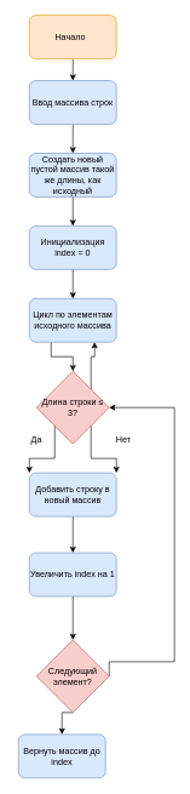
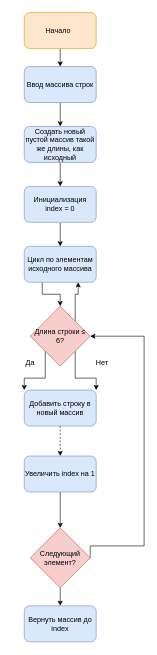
  <mxCell id="0" />
  <mxCell id="1" parent="0" />
  <mxCell id="2" style="edgeStyle=orthogonalEdgeStyle;rounded=0;orthogonalLoop=1;jettySize=auto;html=1;exitX=0.5;exitY=1;exitDx=0;exitDy=0;entryX=0.5;entryY=0;entryDx=0;entryDy=0;" edge="1" parent="1" source="3" target="5"><mxGeometry relative="1" as="geometry" /></mxCell>
  <mxCell id="3" value="&amp;nbsp; &amp;nbsp; &amp;nbsp; &amp;nbsp; &amp;nbsp; Начало&amp;nbsp; &amp;nbsp; &amp;nbsp; &amp;nbsp; &amp;nbsp; &amp;nbsp;&amp;nbsp;" style="rounded=1;whiteSpace=wrap;html=1;fillColor=#ffe6cc;strokeColor=#d79b00;" vertex="1" parent="1"><mxGeometry x="40" y="20" width="120" height="60" as="geometry" /></mxCell>
  <mxCell id="4" style="edgeStyle=orthogonalEdgeStyle;rounded=0;orthogonalLoop=1;jettySize=auto;html=1;exitX=0.5;exitY=1;exitDx=0;exitDy=0;" edge="1" parent="1" source="5"><mxGeometry relative="1" as="geometry"><mxPoint x="100" y="210" as="targetPoint" /></mxGeometry></mxCell>
  <mxCell id="5" value="Ввод массива строк" style="rounded=1;whiteSpace=wrap;html=1;fillColor=#dae8fc;strokeColor=#6c8ebf;" vertex="1" parent="1"><mxGeometry x="40" y="110" width="120" height="60" as="geometry" /></mxCell>
  <mxCell id="6" style="edgeStyle=orthogonalEdgeStyle;rounded=0;orthogonalLoop=1;jettySize=auto;html=1;" edge="1" parent="1" source="7" target="9"><mxGeometry relative="1" as="geometry"><mxPoint x="100" y="310" as="targetPoint" /></mxGeometry></mxCell>
  <mxCell id="7" value="Создать новый пустой массив такой же длины, как исходный" style="rounded=1;whiteSpace=wrap;html=1;fillColor=#dae8fc;strokeColor=#6c8ebf;" vertex="1" parent="1"><mxGeometry x="40" y="210" width="120" height="60" as="geometry" /></mxCell>
  <mxCell id="8" style="edgeStyle=orthogonalEdgeStyle;rounded=0;orthogonalLoop=1;jettySize=auto;html=1;" edge="1" parent="1" source="9" target="11"><mxGeometry relative="1" as="geometry"><mxPoint x="100" y="400" as="targetPoint" /></mxGeometry></mxCell>
  <mxCell id="9" value="Инициализация index = 0" style="rounded=1;whiteSpace=wrap;html=1;fillColor=#dae8fc;strokeColor=#6c8ebf;" vertex="1" parent="1"><mxGeometry x="40" y="310" width="120" height="60" as="geometry" /></mxCell>
  <mxCell id="10" style="edgeStyle=orthogonalEdgeStyle;rounded=0;orthogonalLoop=1;jettySize=auto;html=1;exitX=0.25;exitY=1;exitDx=0;exitDy=0;" edge="1" parent="1" source="11" target="15"><mxGeometry relative="1" as="geometry" /></mxCell>
  <mxCell id="11" value="Цикл по элементам исходного массива" style="rounded=1;whiteSpace=wrap;html=1;fillColor=#dae8fc;strokeColor=#6c8ebf;" vertex="1" parent="1"><mxGeometry x="40" y="410" width="120" height="60" as="geometry" /></mxCell>
  <mxCell id="12" style="edgeStyle=orthogonalEdgeStyle;rounded=0;orthogonalLoop=1;jettySize=auto;html=1;exitX=1;exitY=0;exitDx=0;exitDy=0;entryX=0.75;entryY=1;entryDx=0;entryDy=0;" edge="1" parent="1" source="15" target="11"><mxGeometry relative="1" as="geometry" /></mxCell>
  <mxCell id="13" style="edgeStyle=orthogonalEdgeStyle;rounded=0;orthogonalLoop=1;jettySize=auto;html=1;exitX=1;exitY=1;exitDx=0;exitDy=0;entryX=1;entryY=0;entryDx=0;entryDy=0;" edge="1" parent="1" source="15" target="17"><mxGeometry relative="1" as="geometry" /></mxCell>
  <mxCell id="14" style="edgeStyle=orthogonalEdgeStyle;rounded=0;orthogonalLoop=1;jettySize=auto;html=1;exitX=0;exitY=1;exitDx=0;exitDy=0;entryX=0;entryY=0;entryDx=0;entryDy=0;" edge="1" parent="1" source="15" target="17"><mxGeometry relative="1" as="geometry" /></mxCell>
- <mxCell id="15" value="Длина строки ≤ 3?" style="rhombus;whiteSpace=wrap;html=1;fillColor=#f8cecc;strokeColor=#b85450;" vertex="1" parent="1"><mxGeometry x="50" y="510" width="100" height="100" as="geometry" /></mxCell>
- <mxCell id="16" style="edgeStyle=orthogonalEdgeStyle;rounded=0;orthogonalLoop=1;jettySize=auto;html=1;exitX=0.5;exitY=1;exitDx=0;exitDy=0;" edge="1" parent="1" source="17" target="21"><mxGeometry relative="1" as="geometry" /></mxCell>
+ <mxCell id="15" value="Длина строки ≤ 6?" style="rhombus;whiteSpace=wrap;html=1;fillColor=#f8cecc;strokeColor=#b85450;" vertex="1" parent="1"><mxGeometry x="50" y="510" width="100" height="100" as="geometry" /></mxCell>
+ <mxCell id="16" style="edgeStyle=orthogonalEdgeStyle;rounded=0;orthogonalLoop=1;jettySize=auto;html=1;exitX=0.5;exitY=1;exitDx=0;exitDy=0;dashed=1;" edge="1" parent="1" source="17" target="21"><mxGeometry relative="1" as="geometry" /></mxCell>
  <mxCell id="17" value="Добавить строку в новый массив" style="rounded=1;whiteSpace=wrap;html=1;fillColor=#dae8fc;strokeColor=#6c8ebf;" vertex="1" parent="1"><mxGeometry x="40" y="650" width="120" height="60" as="geometry" /></mxCell>
  <mxCell id="18" value="Да" style="text;html=1;align=center;verticalAlign=middle;whiteSpace=wrap;rounded=0;" vertex="1" parent="1"><mxGeometry x="20" y="590" width="60" height="30" as="geometry" /></mxCell>
  <mxCell id="19" value="Нет" style="text;html=1;align=center;verticalAlign=middle;whiteSpace=wrap;rounded=0;" vertex="1" parent="1"><mxGeometry x="140" y="590" width="60" height="30" as="geometry" /></mxCell>
  <mxCell id="20" style="edgeStyle=orthogonalEdgeStyle;rounded=0;orthogonalLoop=1;jettySize=auto;html=1;exitX=0.5;exitY=1;exitDx=0;exitDy=0;entryX=0.5;entryY=0;entryDx=0;entryDy=0;" edge="1" parent="1" source="21" target="24"><mxGeometry relative="1" as="geometry" /></mxCell>
  <mxCell id="21" value="Увеличить index на 1" style="rounded=1;whiteSpace=wrap;html=1;fillColor=#dae8fc;strokeColor=#6c8ebf;" vertex="1" parent="1"><mxGeometry x="40" y="760" width="120" height="60" as="geometry" /></mxCell>
  <mxCell id="22" style="edgeStyle=orthogonalEdgeStyle;rounded=0;orthogonalLoop=1;jettySize=auto;html=1;exitX=0.5;exitY=1;exitDx=0;exitDy=0;entryX=0.5;entryY=0;entryDx=0;entryDy=0;" edge="1" parent="1" source="24" target="25"><mxGeometry relative="1" as="geometry" /></mxCell>
  <mxCell id="23" style="edgeStyle=orthogonalEdgeStyle;rounded=0;orthogonalLoop=1;jettySize=auto;html=1;exitX=1;exitY=0.5;exitDx=0;exitDy=0;entryX=1;entryY=0.5;entryDx=0;entryDy=0;" edge="1" parent="1" source="24" target="15"><mxGeometry relative="1" as="geometry"><Array as="points"><mxPoint x="240" y="910" /><mxPoint x="240" y="560" /></Array></mxGeometry></mxCell>
  <mxCell id="24" value="Следующий элемент?" style="rhombus;whiteSpace=wrap;html=1;fillColor=#f8cecc;strokeColor=#b85450;" vertex="1" parent="1"><mxGeometry x="50" y="880" width="100" height="100" as="geometry" /></mxCell>
- <mxCell id="25" value="Вернуть массив до index" style="rounded=1;whiteSpace=wrap;html=1;fillColor=#dae8fc;strokeColor=#6c8ebf;" vertex="1" parent="1"><mxGeometry x="25" y="1010" width="120" height="60" as="geometry" /></mxCell>
+ <mxCell id="25" value="Вернуть массив до index" style="rounded=1;whiteSpace=wrap;html=1;fillColor=#dae8fc;strokeColor=#6c8ebf;" vertex="1" parent="1"><mxGeometry x="40" y="1010" width="120" height="60" as="geometry" /></mxCell>
